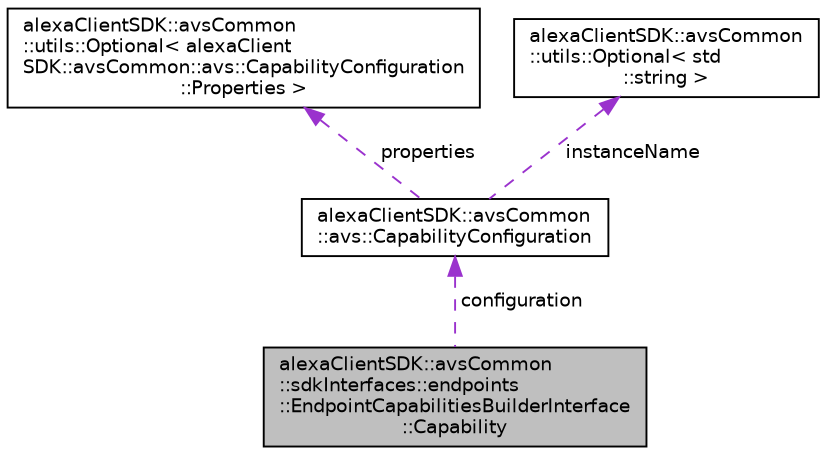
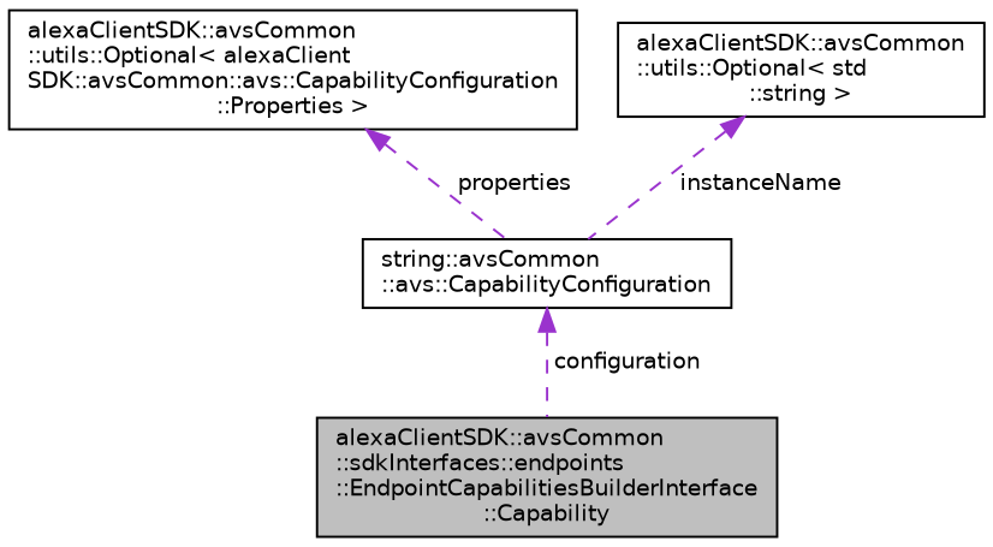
  digraph {
    rankdir=TB
    node [color=black fillcolor=white fontname=Helvetica fontsize=10 shape=record style=filled]
    edge [color=darkorchid3 dir=back fontname=Helvetica fontsize=10 labelfontname=Helvetica labelfontsize=10 style=dashed]
    n1 [fillcolor=grey75 fontcolor=black height=0.2 label="alexaClientSDK::avsCommon\l::sdkInterfaces::endpoints\l::EndpointCapabilitiesBuilderInterface\l::Capability" width=0.4]
-   n2 [height=0.2 label="alexaClientSDK::avsCommon\l::avs::CapabilityConfiguration" width=0.4]
+   n2 [height=0.2 label="string::avsCommon\l::avs::CapabilityConfiguration" width=0.4]
    n3 [height=0.2 label="alexaClientSDK::avsCommon\l::utils::Optional\< alexaClient\lSDK::avsCommon::avs::CapabilityConfiguration\l::Properties \>" width=0.4]
    n4 [height=0.2 label="alexaClientSDK::avsCommon\l::utils::Optional\< std\l::string \>" width=0.4]
    n2 -> n1 [label=" configuration"]
    n3 -> n2 [label=" properties"]
    n4 -> n2 [label=" instanceName"]
  }
